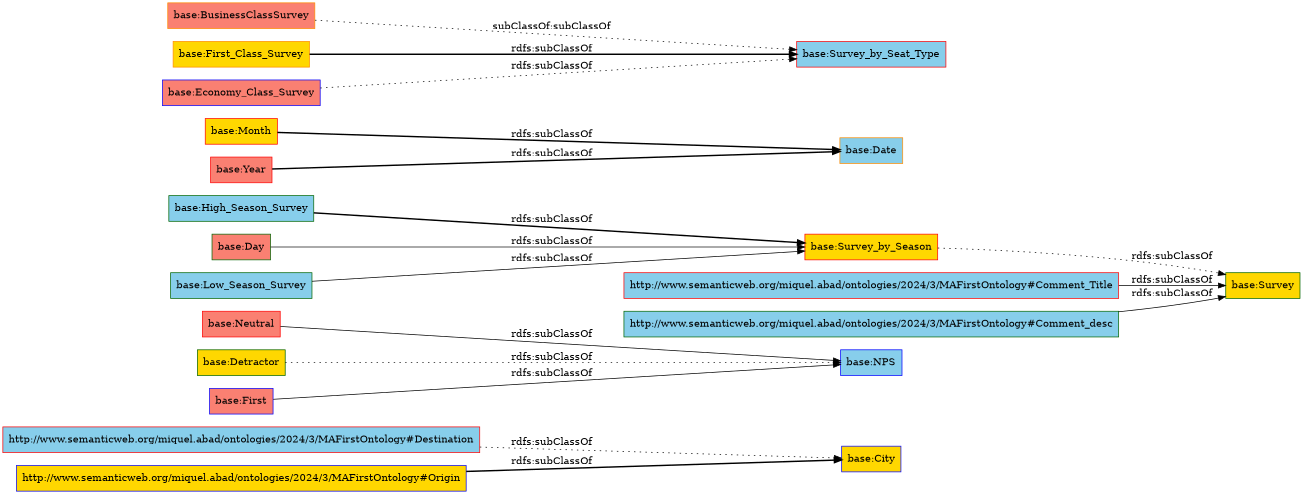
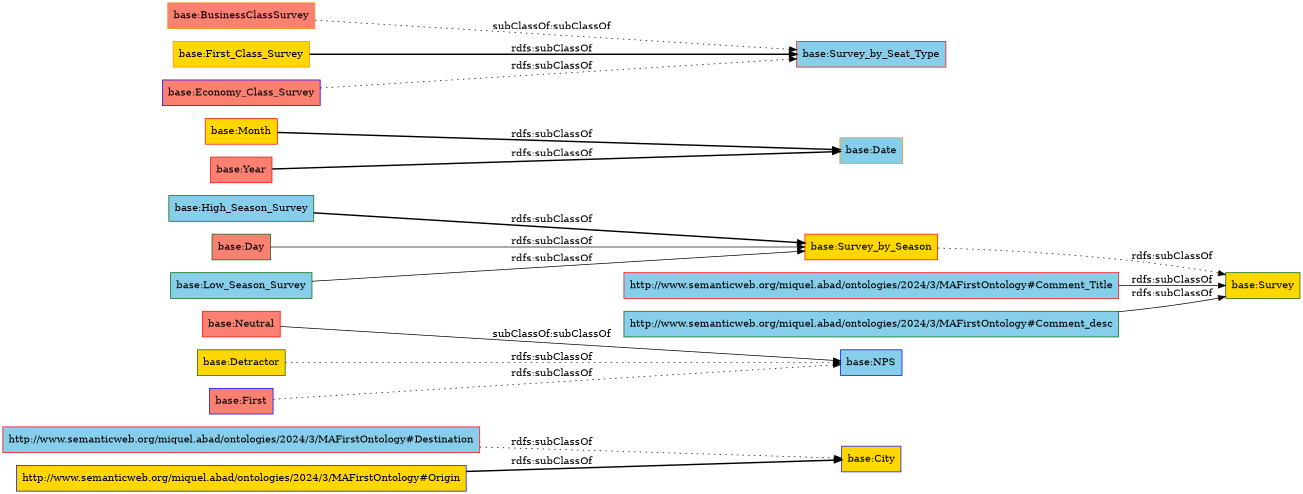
  digraph {
    rankdir=LR
    node [color=red fillcolor=skyblue shape=rectangle style=filled]
    edge [style=solid]
    "base:City" [color=blue fillcolor=gold]
    "http://www.semanticweb.org/miquel.abad/ontologies/2024/3/MAFirstOntology#Destination"
    "base:Neutral" [fillcolor=salmon]
    "base:NPS" [color=blue]
    "base:Detractor" [color=darkgreen fillcolor=gold]
    "base:High_Season_Survey" [color=darkgreen]
    "base:Survey_by_Season" [fillcolor=gold]
    "base:Survey" [color=darkgreen fillcolor=gold]
    "base:Month" [fillcolor=gold]
    "base:Date" [color=darkorange]
    "base:BusinessClassSurvey" [color=darkorange fillcolor=salmon]
    "base:Survey_by_Seat_Type"
    n13 [color=blue fillcolor=salmon label="base:First"]
    "http://www.semanticweb.org/miquel.abad/ontologies/2024/3/MAFirstOntology#Origin" [color=blue fillcolor=gold]
    "base:First_Class_Survey" [color=darkorange fillcolor=gold]
    "base:Economy_Class_Survey" [color=blue fillcolor=salmon]
    "http://www.semanticweb.org/miquel.abad/ontologies/2024/3/MAFirstOntology#Comment_Title"
    "base:Day" [color=darkgreen fillcolor=salmon]
    "base:Low_Season_Survey" [color=darkgreen]
    "base:Year" [fillcolor=salmon]
    "http://www.semanticweb.org/miquel.abad/ontologies/2024/3/MAFirstOntology#Comment_desc" [color=darkgreen]
    "http://www.semanticweb.org/miquel.abad/ontologies/2024/3/MAFirstOntology#Destination" -> "base:City" [label="rdfs:subClassOf" style=dotted]
-   "base:Neutral" -> "base:NPS" [label="rdfs:subClassOf"]
+   "base:Neutral" -> "base:NPS" [label="subClassOf:subClassOf"]
    "base:Detractor" -> "base:NPS" [label="rdfs:subClassOf" style=dotted]
    "base:High_Season_Survey" -> "base:Survey_by_Season" [label="rdfs:subClassOf" style=bold]
    "base:Survey_by_Season" -> "base:Survey" [label="rdfs:subClassOf" style=dotted]
    "base:Month" -> "base:Date" [label="rdfs:subClassOf" style=bold]
    "base:BusinessClassSurvey" -> "base:Survey_by_Seat_Type" [label="subClassOf:subClassOf" style=dotted]
-   n13 -> "base:NPS" [label="rdfs:subClassOf"]
+   n13 -> "base:NPS" [label="rdfs:subClassOf" style=dotted]
    "http://www.semanticweb.org/miquel.abad/ontologies/2024/3/MAFirstOntology#Origin" -> "base:City" [label="rdfs:subClassOf" style=bold]
    "base:First_Class_Survey" -> "base:Survey_by_Seat_Type" [label="rdfs:subClassOf" style=bold]
    "base:Economy_Class_Survey" -> "base:Survey_by_Seat_Type" [label="rdfs:subClassOf" style=dotted]
    "http://www.semanticweb.org/miquel.abad/ontologies/2024/3/MAFirstOntology#Comment_Title" -> "base:Survey" [label="rdfs:subClassOf"]
    "base:Day" -> "base:Survey_by_Season" [label="rdfs:subClassOf"]
    "base:Low_Season_Survey" -> "base:Survey_by_Season" [label="rdfs:subClassOf"]
    "base:Year" -> "base:Date" [label="rdfs:subClassOf" style=bold]
    "http://www.semanticweb.org/miquel.abad/ontologies/2024/3/MAFirstOntology#Comment_desc" -> "base:Survey" [label="rdfs:subClassOf"]
  }
